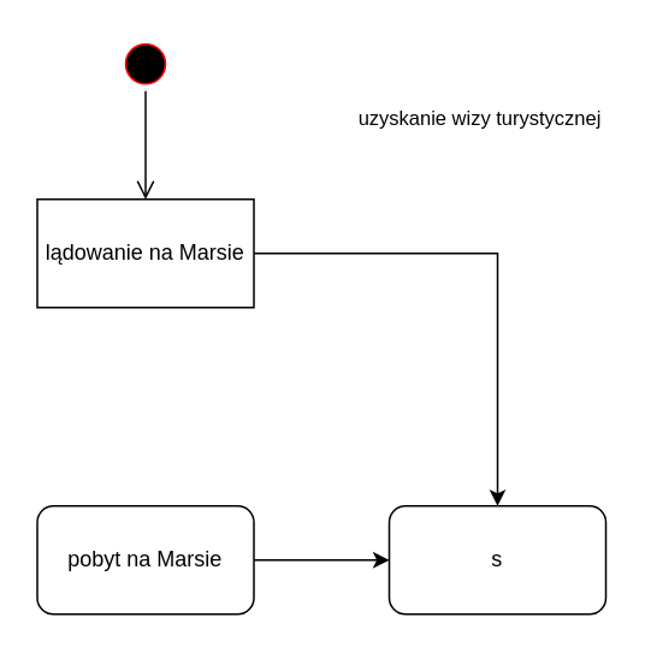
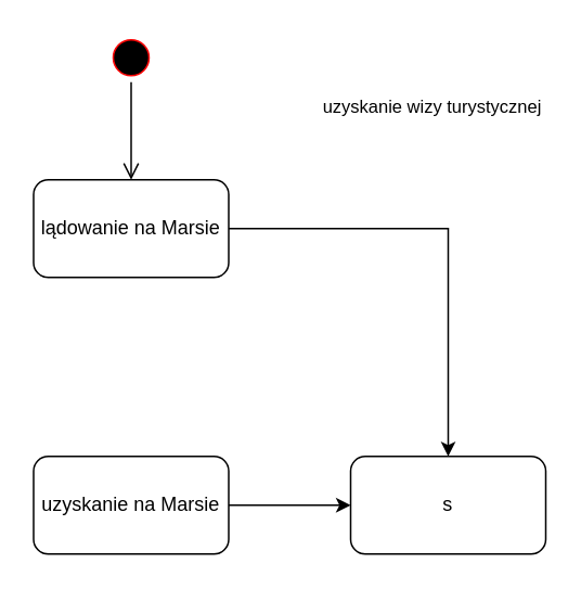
  <mxCell id="0" />
  <mxCell id="1" parent="0" />
  <mxCell id="2" value="" style="ellipse;html=1;shape=startState;fillColor=#000000;strokeColor=#ff0000;" vertex="1" parent="1"><mxGeometry x="65" y="20" width="30" height="30" as="geometry" /></mxCell>
  <mxCell id="3" value="" style="edgeStyle=orthogonalEdgeStyle;html=1;verticalAlign=bottom;endArrow=open;endSize=8;strokeColor=#000000;rounded=0;" edge="1" source="2" parent="1" target="5"><mxGeometry relative="1" as="geometry"><mxPoint x="80" y="110" as="targetPoint" /></mxGeometry></mxCell>
  <mxCell id="4" value="uzyskanie wizy turystycznej" style="edgeStyle=orthogonalEdgeStyle;rounded=0;orthogonalLoop=1;jettySize=auto;html=1;" edge="1" parent="1" source="5" target="8"><mxGeometry x="-0.091" y="75" relative="1" as="geometry"><mxPoint as="offset" /></mxGeometry></mxCell>
- <mxCell id="5" value="lądowanie na Marsie" style="whiteSpace=wrap;html=1;rounded=0;" vertex="1" parent="1"><mxGeometry x="20" y="110" width="120" height="60" as="geometry" /></mxCell>
+ <mxCell id="5" value="lądowanie na Marsie" style="rounded=1;whiteSpace=wrap;html=1;" vertex="1" parent="1"><mxGeometry x="20" y="110" width="120" height="60" as="geometry" /></mxCell>
  <mxCell id="6" style="edgeStyle=orthogonalEdgeStyle;rounded=0;orthogonalLoop=1;jettySize=auto;html=1;" edge="1" parent="1" source="7" target="8"><mxGeometry relative="1" as="geometry" /></mxCell>
- <mxCell id="7" value="pobyt na Marsie" style="rounded=1;whiteSpace=wrap;html=1;" vertex="1" parent="1"><mxGeometry x="20" y="280" width="120" height="60" as="geometry" /></mxCell>
+ <mxCell id="7" value="uzyskanie na Marsie" style="rounded=1;whiteSpace=wrap;html=1;" vertex="1" parent="1"><mxGeometry x="20" y="280" width="120" height="60" as="geometry" /></mxCell>
  <mxCell id="8" value="s" style="rounded=1;whiteSpace=wrap;html=1;" vertex="1" parent="1"><mxGeometry x="215" y="280" width="120" height="60" as="geometry" /></mxCell>
